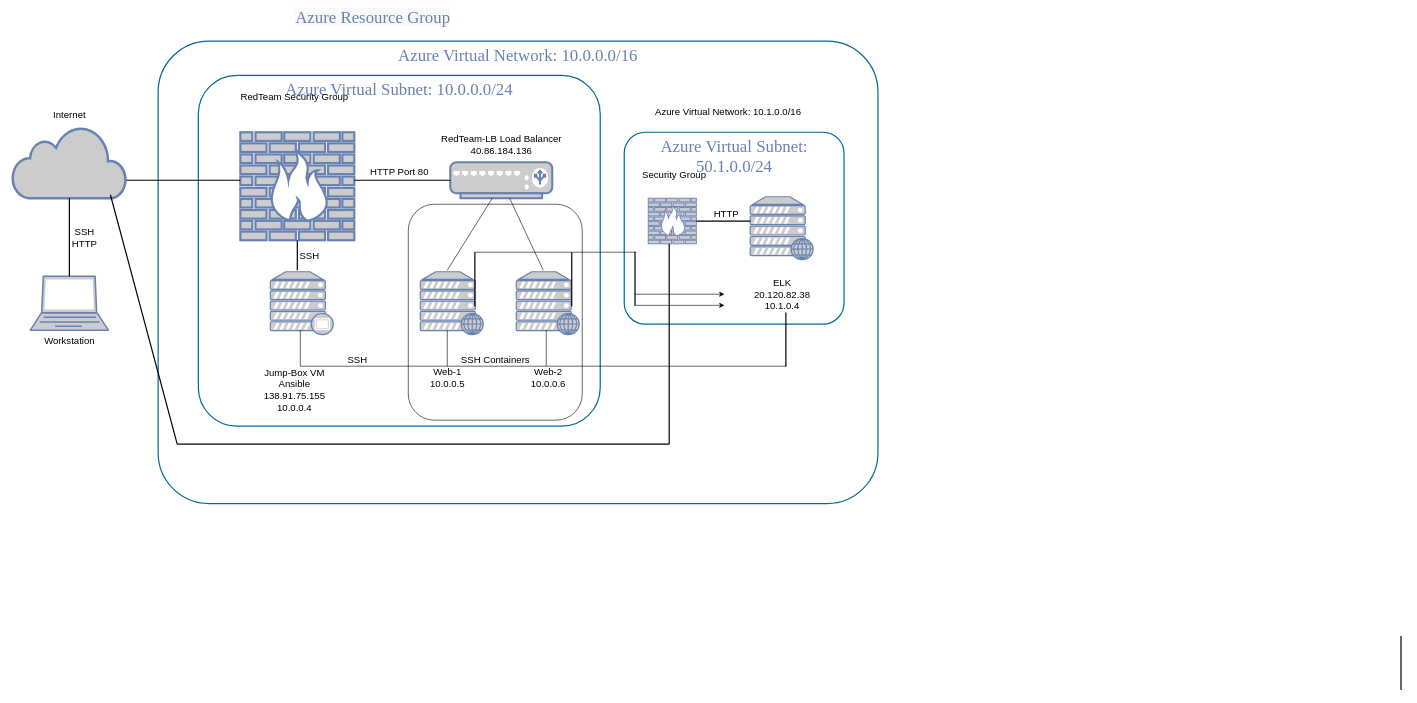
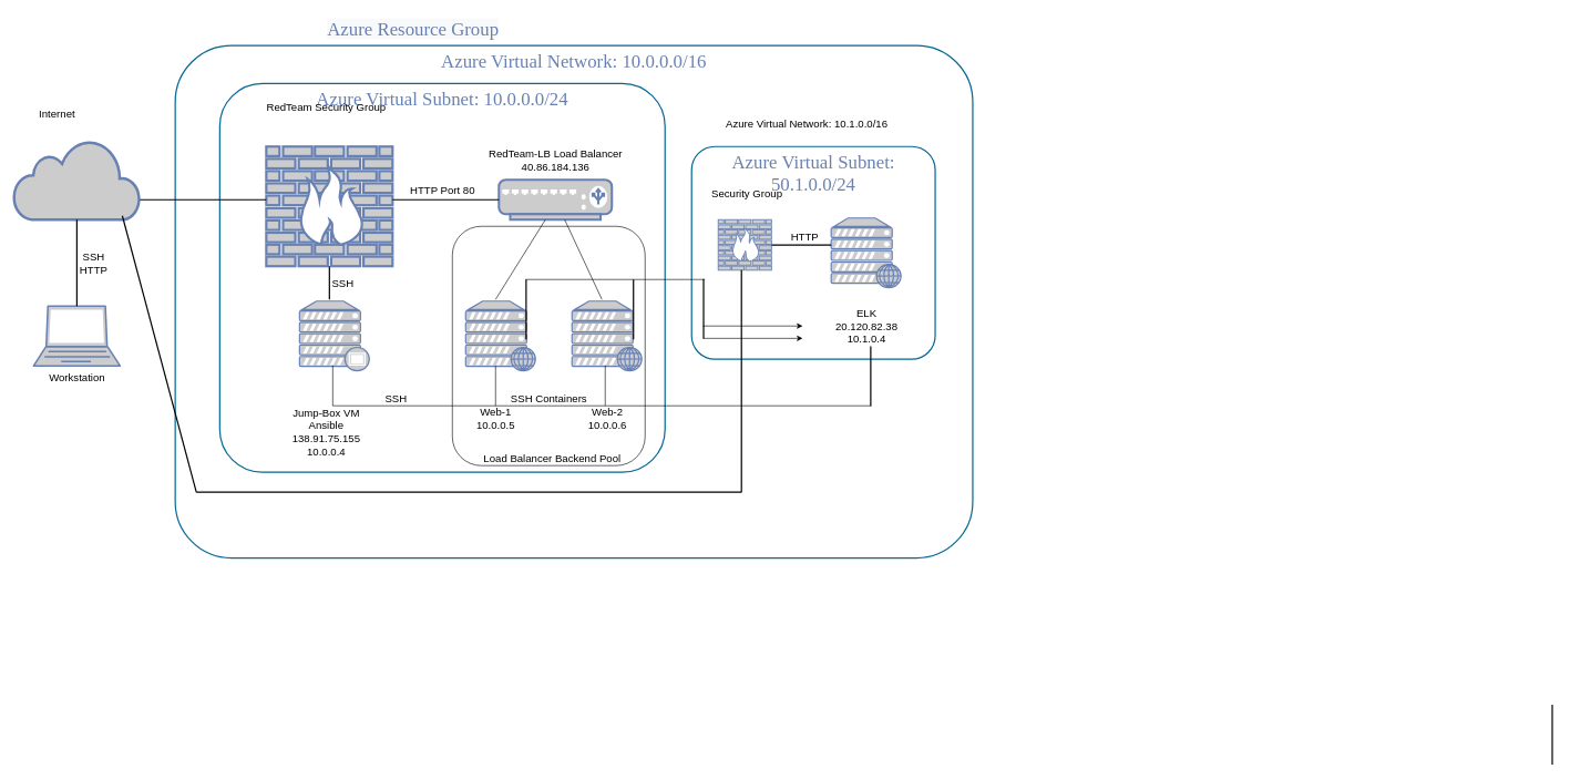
  <mxCell id="0" />
  <mxCell id="1" parent="0" />
  <mxCell id="2" value="" style="rounded=1;whiteSpace=wrap;html=1;fontSize=16;strokeWidth=1;fillColor=none;" parent="1" vertex="1"><mxGeometry x="680" y="340" width="290" height="360" as="geometry" /></mxCell>
  <mxCell id="3" value="Azure Virtual Network: 10.0.0.0/16" style="rounded=1;whiteSpace=wrap;html=1;shadow=0;comic=0;strokeColor=#036897;strokeWidth=2;fillColor=none;fontFamily=Verdana;fontSize=28;fontColor=#6881B3;align=center;arcSize=11;verticalAlign=top;" parent="1" vertex="1"><mxGeometry x="263" y="68" width="1200" height="771" as="geometry" /></mxCell>
  <mxCell id="4" value="Azure Virtual Subnet: 10.0.0.0/24" style="rounded=1;whiteSpace=wrap;html=1;shadow=0;comic=0;strokeColor=#036897;strokeWidth=2;fillColor=none;fontFamily=Verdana;fontSize=28;fontColor=#6881B3;align=center;arcSize=11;verticalAlign=top;" parent="1" vertex="1"><mxGeometry x="330" y="125" width="670" height="585" as="geometry" /></mxCell>
- <mxCell id="5" value="&lt;span style=&quot;color: rgb(104 , 129 , 179) ; font-family: &amp;#34;verdana&amp;#34; ; font-size: 28px ; font-style: normal ; font-weight: 400 ; letter-spacing: normal ; text-align: center ; text-indent: 0px ; text-transform: none ; word-spacing: 0px ; background-color: rgb(248 , 249 , 250) ; display: inline ; float: none&quot;&gt;Azure Resource Group&lt;/span&gt;" style="text;whiteSpace=wrap;html=1;" parent="1" vertex="1"><mxGeometry x="490" y="5" width="320" height="40" as="geometry" /></mxCell>
+ <mxCell id="5" value="&lt;span style=&quot;color: rgb(104 , 129 , 179) ; font-family: &amp;#34;verdana&amp;#34; ; font-size: 28px ; font-style: normal ; font-weight: 400 ; letter-spacing: normal ; text-align: center ; text-indent: 0px ; text-transform: none ; word-spacing: 0px ; background-color: rgb(248 , 249 , 250) ; display: inline ; float: none&quot;&gt;Azure Resource Group&lt;/span&gt;" style="text;whiteSpace=wrap;html=1;" parent="1" vertex="1"><mxGeometry x="490" y="20" width="320" height="40" as="geometry" /></mxCell>
  <mxCell id="6" value="" style="html=1;outlineConnect=0;fillColor=#CCCCCC;strokeColor=#6881B3;gradientColor=none;gradientDirection=north;strokeWidth=2;shape=mxgraph.networks.cloud;fontColor=#ffffff;" parent="1" vertex="1"><mxGeometry x="20" y="210" width="190" height="120" as="geometry" /></mxCell>
  <mxCell id="7" value="" style="fontColor=#0066CC;verticalAlign=top;verticalLabelPosition=bottom;labelPosition=center;align=center;html=1;outlineConnect=0;fillColor=#CCCCCC;strokeColor=#6881B3;gradientColor=none;gradientDirection=north;strokeWidth=2;shape=mxgraph.networks.laptop;" parent="1" vertex="1"><mxGeometry x="50" y="460" width="130" height="90" as="geometry" /></mxCell>
  <mxCell id="8" value="" style="fontColor=#0066CC;verticalAlign=top;verticalLabelPosition=bottom;labelPosition=center;align=center;html=1;outlineConnect=0;fillColor=#CCCCCC;strokeColor=#6881B3;gradientColor=none;gradientDirection=north;strokeWidth=2;shape=mxgraph.networks.firewall;" parent="1" vertex="1"><mxGeometry x="400" y="220" width="190" height="180" as="geometry" /></mxCell>
  <mxCell id="9" value="" style="fontColor=#0066CC;verticalAlign=top;verticalLabelPosition=bottom;labelPosition=center;align=center;html=1;outlineConnect=0;fillColor=#CCCCCC;strokeColor=#6881B3;gradientColor=none;gradientDirection=north;strokeWidth=2;shape=mxgraph.networks.proxy_server;" parent="1" vertex="1"><mxGeometry x="450" y="452.5" width="105" height="105" as="geometry" /></mxCell>
  <mxCell id="10" value="" style="fontColor=#0066CC;verticalAlign=top;verticalLabelPosition=bottom;labelPosition=center;align=center;html=1;outlineConnect=0;fillColor=#CCCCCC;strokeColor=#6881B3;gradientColor=none;gradientDirection=north;strokeWidth=2;shape=mxgraph.networks.load_balancer;" parent="1" vertex="1"><mxGeometry x="750" y="270" width="170" height="60" as="geometry" /></mxCell>
  <mxCell id="11" value="" style="line;strokeWidth=2;direction=south;html=1;" parent="1" vertex="1"><mxGeometry x="110" y="330" width="10" height="130" as="geometry" /></mxCell>
  <mxCell id="12" value="" style="line;strokeWidth=2;html=1;" parent="1" vertex="1"><mxGeometry x="210" y="295" width="190" height="10" as="geometry" /></mxCell>
  <mxCell id="13" value="" style="line;strokeWidth=2;html=1;" parent="1" vertex="1"><mxGeometry x="590" y="295" width="160" height="10" as="geometry" /></mxCell>
  <mxCell id="14" value="" style="endArrow=none;html=1;rounded=0;exitX=0.5;exitY=0;exitDx=0;exitDy=0;exitPerimeter=0;" parent="1" edge="1"><mxGeometry width="50" height="50" relative="1" as="geometry"><mxPoint x="745" y="450" as="sourcePoint" /><mxPoint x="820" y="330" as="targetPoint" /></mxGeometry></mxCell>
  <mxCell id="15" value="" style="endArrow=none;html=1;rounded=0;exitX=0.5;exitY=0;exitDx=0;exitDy=0;exitPerimeter=0;" parent="1" target="10" edge="1"><mxGeometry width="50" height="50" relative="1" as="geometry"><mxPoint x="905" y="450" as="sourcePoint" /><mxPoint x="865" y="330" as="targetPoint" /></mxGeometry></mxCell>
  <mxCell id="16" value="" style="fontColor=#0066CC;verticalAlign=top;verticalLabelPosition=bottom;labelPosition=center;align=center;html=1;outlineConnect=0;fillColor=#CCCCCC;strokeColor=#6881B3;gradientColor=none;gradientDirection=north;strokeWidth=2;shape=mxgraph.networks.web_server;" parent="1" vertex="1"><mxGeometry x="700" y="452.5" width="105" height="105" as="geometry" /></mxCell>
  <mxCell id="17" value="" style="fontColor=#0066CC;verticalAlign=top;verticalLabelPosition=bottom;labelPosition=center;align=center;html=1;outlineConnect=0;fillColor=#CCCCCC;strokeColor=#6881B3;gradientColor=none;gradientDirection=north;strokeWidth=2;shape=mxgraph.networks.web_server;" parent="1" vertex="1"><mxGeometry x="860" y="452.5" width="105" height="105" as="geometry" /></mxCell>
  <mxCell id="18" value="" style="line;strokeWidth=2;direction=south;html=1;" parent="1" vertex="1"><mxGeometry x="490" y="400" width="10" height="50" as="geometry" /></mxCell>
  <mxCell id="19" value="" style="shape=partialRectangle;whiteSpace=wrap;html=1;bottom=1;right=1;left=1;top=0;fillColor=none;routingCenterX=-0.5;" parent="1" vertex="1"><mxGeometry x="500" y="550" width="410" height="60" as="geometry" /></mxCell>
  <mxCell id="20" value="" style="line;strokeWidth=1;direction=south;html=1;fillColor=none;" parent="1" vertex="1"><mxGeometry x="740" y="550" width="10" height="60" as="geometry" /></mxCell>
- <mxCell id="21" value="Internet" style="text;html=1;resizable=0;autosize=1;align=center;verticalAlign=middle;points=[];fillColor=none;strokeColor=none;rounded=0;strokeWidth=1;fontSize=16;fontStyle=0" parent="1" vertex="1"><mxGeometry x="80" y="180" width="70" height="20" as="geometry" /></mxCell>
+ <mxCell id="21" value="Internet" style="text;html=1;resizable=0;autosize=1;align=center;verticalAlign=middle;points=[];fillColor=none;strokeColor=none;rounded=0;strokeWidth=1;fontSize=16;fontStyle=0" parent="1" vertex="1"><mxGeometry x="50" y="160" width="70" height="20" as="geometry" /></mxCell>
  <mxCell id="22" value="SSH&lt;br&gt;HTTP" style="text;html=1;resizable=0;autosize=1;align=center;verticalAlign=middle;points=[];fillColor=none;strokeColor=none;rounded=0;strokeWidth=1;fontSize=16;fontStyle=0" parent="1" vertex="1"><mxGeometry x="110" y="375" width="60" height="40" as="geometry" /></mxCell>
  <mxCell id="23" value="Workstation" style="text;html=1;resizable=0;autosize=1;align=center;verticalAlign=middle;points=[];fillColor=none;strokeColor=none;rounded=0;strokeWidth=1;fontSize=16;fontStyle=0" parent="1" vertex="1"><mxGeometry x="65" y="557.5" width="100" height="20" as="geometry" /></mxCell>
  <mxCell id="24" value="RedTeam Security Group" style="text;html=1;resizable=0;autosize=1;align=center;verticalAlign=middle;points=[];fillColor=none;strokeColor=none;rounded=0;strokeWidth=1;fontSize=16;fontStyle=0" parent="1" vertex="1"><mxGeometry x="390" y="150" width="200" height="20" as="geometry" /></mxCell>
  <mxCell id="25" value="RedTeam-LB Load Balancer&lt;br&gt;&lt;div&gt;40.86.184.136&lt;/div&gt;&lt;div&gt;&lt;br&gt;&lt;/div&gt;" style="text;html=1;resizable=0;autosize=1;align=center;verticalAlign=middle;points=[];fillColor=none;strokeColor=none;rounded=0;strokeWidth=1;fontSize=16;fontStyle=0" parent="1" vertex="1"><mxGeometry x="725" y="220" width="220" height="60" as="geometry" /></mxCell>
  <mxCell id="26" value="SSH" style="text;html=1;resizable=0;autosize=1;align=center;verticalAlign=middle;points=[];fillColor=none;strokeColor=none;rounded=0;strokeWidth=1;fontSize=16;fontStyle=0" parent="1" vertex="1"><mxGeometry x="490" y="415" width="50" height="20" as="geometry" /></mxCell>
  <mxCell id="27" value="SSH" style="text;html=1;resizable=0;autosize=1;align=center;verticalAlign=middle;points=[];fillColor=none;strokeColor=none;rounded=0;strokeWidth=1;fontSize=16;fontStyle=0" parent="1" vertex="1"><mxGeometry x="570" y="590" width="50" height="20" as="geometry" /></mxCell>
+ <mxCell id="28" value="Load Balancer Backend Pool" style="text;html=1;resizable=0;autosize=1;align=center;verticalAlign=middle;points=[];fillColor=none;strokeColor=none;rounded=0;strokeWidth=1;fontSize=16;fontStyle=0" parent="1" vertex="1"><mxGeometry x="720" y="679" width="220" height="20" as="geometry" /></mxCell>
  <mxCell id="29" value="Jump-Box VM&lt;br&gt;Ansible&lt;br&gt;138.91.75.155&lt;br&gt;10.0.0.4" style="text;html=1;resizable=0;autosize=1;align=center;verticalAlign=middle;points=[];fillColor=none;strokeColor=none;rounded=0;strokeWidth=1;fontSize=16;fontStyle=0" parent="1" vertex="1"><mxGeometry x="430" y="610" width="120" height="80" as="geometry" /></mxCell>
  <mxCell id="30" value="HTTP Port 80" style="text;html=1;resizable=0;autosize=1;align=center;verticalAlign=middle;points=[];fillColor=none;strokeColor=none;rounded=0;strokeWidth=1;fontSize=16;fontStyle=0" parent="1" vertex="1"><mxGeometry x="610" y="275" width="110" height="20" as="geometry" /></mxCell>
  <mxCell id="31" value="SSH Containers" style="text;html=1;resizable=0;autosize=1;align=center;verticalAlign=middle;points=[];fillColor=none;strokeColor=none;rounded=0;strokeWidth=1;fontSize=16;fontStyle=0" parent="1" vertex="1"><mxGeometry x="755" y="590" width="140" height="20" as="geometry" /></mxCell>
  <mxCell id="32" value="Web-1&lt;br&gt;10.0.0.5" style="text;html=1;resizable=0;autosize=1;align=center;verticalAlign=middle;points=[];fillColor=none;strokeColor=none;rounded=0;strokeWidth=1;fontSize=16;fontStyle=0" parent="1" vertex="1"><mxGeometry x="710" y="610" width="70" height="40" as="geometry" /></mxCell>
  <mxCell id="33" value="Web-2&lt;br&gt;10.0.0.6" style="text;html=1;resizable=0;autosize=1;align=center;verticalAlign=middle;points=[];fillColor=none;strokeColor=none;rounded=0;strokeWidth=1;fontSize=16;fontStyle=0" parent="1" vertex="1"><mxGeometry x="877.5" y="610" width="70" height="40" as="geometry" /></mxCell>
  <mxCell id="34" value="Azure Virtual Subnet: 50.1.0.0/24" style="rounded=1;whiteSpace=wrap;html=1;shadow=0;comic=0;strokeColor=#036897;strokeWidth=2;fillColor=none;fontFamily=Verdana;fontSize=28;fontColor=#6881B3;align=center;arcSize=11;verticalAlign=top;" parent="1" vertex="1"><mxGeometry x="1040" y="220" width="366.5" height="320" as="geometry" /></mxCell>
  <mxCell id="35" value="" style="fontColor=#0066CC;verticalAlign=top;verticalLabelPosition=bottom;labelPosition=center;align=center;html=1;outlineConnect=0;fillColor=#CCCCCC;strokeColor=#6881B3;gradientColor=none;gradientDirection=north;strokeWidth=2;shape=mxgraph.networks.firewall;" parent="1" vertex="1"><mxGeometry x="1080" y="330" width="80.22" height="76" as="geometry" /></mxCell>
  <mxCell id="36" value="" style="fontColor=#0066CC;verticalAlign=top;verticalLabelPosition=bottom;labelPosition=center;align=center;html=1;outlineConnect=0;fillColor=#CCCCCC;strokeColor=#6881B3;gradientColor=none;gradientDirection=north;strokeWidth=2;shape=mxgraph.networks.web_server;" parent="1" vertex="1"><mxGeometry x="1250" y="327.5" width="105" height="105" as="geometry" /></mxCell>
  <mxCell id="37" value="" style="line;strokeWidth=2;html=1;" parent="1" vertex="1"><mxGeometry x="1160.22" y="363" width="89.78" height="10" as="geometry" /></mxCell>
  <mxCell id="38" value="" style="line;strokeWidth=2;direction=south;html=1;" parent="1" vertex="1"><mxGeometry x="1110" y="406" width="10" height="334" as="geometry" /></mxCell>
  <mxCell id="39" value="" style="line;strokeWidth=2;html=1;perimeter=backbonePerimeter;points=[];outlineConnect=0;" parent="1" vertex="1"><mxGeometry x="295" y="735" width="820" height="10" as="geometry" /></mxCell>
  <mxCell id="40" value="" style="line;strokeWidth=2;html=1;rotation=75;" parent="1" vertex="1"><mxGeometry x="23.78" y="524.66" width="430.73" height="15" as="geometry" /></mxCell>
  <mxCell id="41" value="" style="line;strokeWidth=1;html=1;perimeter=backbonePerimeter;points=[];outlineConnect=0;" parent="1" vertex="1"><mxGeometry x="910" y="605" width="400" height="10" as="geometry" /></mxCell>
  <mxCell id="42" value="" style="line;strokeWidth=2;direction=south;html=1;" parent="1" vertex="1"><mxGeometry x="2330" y="1060" width="10" height="90" as="geometry" /></mxCell>
  <mxCell id="43" value="" style="line;strokeWidth=2;direction=south;html=1;" parent="1" vertex="1"><mxGeometry x="786" y="420" width="10" height="90" as="geometry" /></mxCell>
  <mxCell id="44" value="" style="line;strokeWidth=2;direction=south;html=1;" parent="1" vertex="1"><mxGeometry x="947.5" y="420" width="10" height="90" as="geometry" /></mxCell>
  <mxCell id="45" value="" style="line;strokeWidth=1;html=1;perimeter=backbonePerimeter;points=[];outlineConnect=0;" parent="1" vertex="1"><mxGeometry x="790" y="415" width="270" height="10" as="geometry" /></mxCell>
  <mxCell id="46" value="" style="line;strokeWidth=2;direction=south;html=1;" parent="1" vertex="1"><mxGeometry x="1053" y="419" width="10" height="90" as="geometry" /></mxCell>
  <mxCell id="47" value="" style="endArrow=classic;html=1;rounded=0;" parent="1" edge="1"><mxGeometry width="50" height="50" relative="1" as="geometry"><mxPoint x="1057" y="490" as="sourcePoint" /><mxPoint x="1207" y="490" as="targetPoint" /></mxGeometry></mxCell>
  <mxCell id="48" value="" style="endArrow=classic;html=1;rounded=0;" parent="1" edge="1"><mxGeometry width="50" height="50" relative="1" as="geometry"><mxPoint x="1057" y="508.57" as="sourcePoint" /><mxPoint x="1207" y="508.57" as="targetPoint" /></mxGeometry></mxCell>
  <mxCell id="49" value="Security Group" style="text;html=1;resizable=0;autosize=1;align=center;verticalAlign=middle;points=[];fillColor=none;strokeColor=none;rounded=0;strokeWidth=1;fontSize=16;fontStyle=0" parent="1" vertex="1"><mxGeometry x="1063" y="280" width="120" height="20" as="geometry" /></mxCell>
  <mxCell id="50" value="Azure Virtual Network: 10.1.0.0/16" style="text;html=1;resizable=0;autosize=1;align=center;verticalAlign=middle;points=[];fillColor=none;strokeColor=none;rounded=0;strokeWidth=1;fontSize=16;fontStyle=0" parent="1" vertex="1"><mxGeometry x="1083.25" y="175" width="260" height="20" as="geometry" /></mxCell>
  <mxCell id="51" value="HTTP" style="text;html=1;resizable=0;autosize=1;align=center;verticalAlign=middle;points=[];fillColor=none;strokeColor=none;rounded=0;strokeWidth=1;fontSize=16;fontStyle=0" parent="1" vertex="1"><mxGeometry x="1180" y="346" width="60" height="20" as="geometry" /></mxCell>
  <mxCell id="52" value="ELK&lt;br&gt;&lt;div&gt;20.120.82.38&lt;/div&gt;10.1.0.4" style="text;html=1;resizable=0;autosize=1;align=center;verticalAlign=middle;points=[];fillColor=none;strokeColor=none;rounded=0;strokeWidth=1;fontSize=16;fontStyle=0" parent="1" vertex="1"><mxGeometry x="1247.5" y="460" width="110" height="60" as="geometry" /></mxCell>
  <mxCell id="53" value="" style="line;strokeWidth=2;direction=south;html=1;" parent="1" vertex="1"><mxGeometry x="1304.5" y="520.66" width="10" height="90" as="geometry" /></mxCell>
